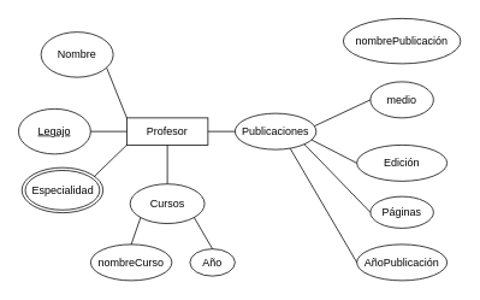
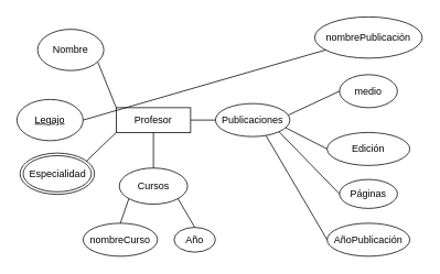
  <mxCell id="0" />
  <mxCell id="1" parent="0" />
  <mxCell id="2" value="Profesor" style="rounded=0;whiteSpace=wrap;html=1;labelBackgroundColor=none;" vertex="1" parent="1"><mxGeometry x="140" y="130" width="90" height="30" as="geometry" /></mxCell>
  <mxCell id="3" value="" style="group;rounded=0;labelBackgroundColor=none;" vertex="1" connectable="0" parent="1"><mxGeometry x="35" y="185" width="90" height="50" as="geometry" /></mxCell>
  <mxCell id="4" value="" style="group" vertex="1" connectable="0" parent="3"><mxGeometry x="-11.25" width="90" height="50.0" as="geometry" /></mxCell>
  <mxCell id="5" value="" style="ellipse;whiteSpace=wrap;html=1;rounded=0;labelBackgroundColor=none;" vertex="1" parent="4"><mxGeometry width="90" height="50.0" as="geometry" /></mxCell>
  <mxCell id="6" value="Especialidad" style="ellipse;whiteSpace=wrap;html=1;rounded=0;labelBackgroundColor=none;" vertex="1" parent="4"><mxGeometry x="3.75" y="3.125" width="82.5" height="43.75" as="geometry" /></mxCell>
  <mxCell id="7" value="Nombre" style="ellipse;whiteSpace=wrap;html=1;rounded=0;labelBackgroundColor=none;" vertex="1" parent="1"><mxGeometry x="45" y="35" width="80" height="50" as="geometry" /></mxCell>
  <mxCell id="8" value="Publicaciones" style="ellipse;whiteSpace=wrap;html=1;rounded=0;labelBackgroundColor=none;" vertex="1" parent="1"><mxGeometry x="260" y="125" width="90" height="40" as="geometry" /></mxCell>
  <mxCell id="9" value="nombrePublicación" style="ellipse;whiteSpace=wrap;html=1;rounded=0;labelBackgroundColor=none;" vertex="1" parent="1"><mxGeometry x="380" y="20" width="130" height="50" as="geometry" /></mxCell>
  <mxCell id="10" value="" style="endArrow=none;html=1;rounded=0;entryX=0;entryY=0.5;entryDx=0;entryDy=0;exitX=1;exitY=0.5;exitDx=0;exitDy=0;labelBackgroundColor=none;fontColor=default;" edge="1" parent="1" source="2" target="8"><mxGeometry width="50" height="50" relative="1" as="geometry"><mxPoint x="359" y="172" as="sourcePoint" /><mxPoint x="410" y="125" as="targetPoint" /></mxGeometry></mxCell>
  <mxCell id="11" value="" style="endArrow=none;html=1;rounded=0;exitX=0;exitY=1;exitDx=0;exitDy=0;labelBackgroundColor=none;fontColor=default;entryX=0.892;entryY=0.195;entryDx=0;entryDy=0;entryPerimeter=0;" edge="1" parent="1" source="2" target="5"><mxGeometry width="50" height="50" relative="1" as="geometry"><mxPoint x="369" y="182" as="sourcePoint" /><mxPoint x="100" y="190" as="targetPoint" /></mxGeometry></mxCell>
  <mxCell id="12" value="" style="endArrow=none;html=1;rounded=0;entryX=0;entryY=0;entryDx=0;entryDy=0;labelBackgroundColor=none;fontColor=default;exitX=0.911;exitY=0.799;exitDx=0;exitDy=0;exitPerimeter=0;" edge="1" parent="1" source="7" target="2"><mxGeometry width="50" height="50" relative="1" as="geometry"><mxPoint x="100" y="60" as="sourcePoint" /><mxPoint x="195" y="140" as="targetPoint" /></mxGeometry></mxCell>
  <mxCell id="13" value="&lt;u&gt;Legajo&lt;/u&gt;" style="ellipse;whiteSpace=wrap;html=1;rounded=0;labelBackgroundColor=none;" vertex="1" parent="1"><mxGeometry x="20" y="120" width="80" height="50" as="geometry" /></mxCell>
- <mxCell id="14" value="" style="endArrow=none;html=1;rounded=0;entryX=0;entryY=0.5;entryDx=0;entryDy=0;exitX=1;exitY=0.5;exitDx=0;exitDy=0;labelBackgroundColor=none;fontColor=default;" edge="1" parent="1" source="13" target="2"><mxGeometry width="50" height="50" relative="1" as="geometry"><mxPoint x="195" y="180" as="sourcePoint" /><mxPoint x="140" y="225" as="targetPoint" /></mxGeometry></mxCell>
+ <mxCell id="14" value="" style="endArrow=none;html=1;rounded=0;exitX=1;exitY=0.5;exitDx=0;exitDy=0;labelBackgroundColor=none;fontColor=default;" edge="1" parent="1" source="13" target="9"><mxGeometry width="50" height="50" relative="1" as="geometry"><mxPoint x="195" y="180" as="sourcePoint" /><mxPoint x="140" y="225" as="targetPoint" /></mxGeometry></mxCell>
  <mxCell id="15" value="nombreCurso" style="ellipse;whiteSpace=wrap;html=1;rounded=0;labelBackgroundColor=none;" vertex="1" parent="1"><mxGeometry x="100" y="270" width="90" height="40" as="geometry" /></mxCell>
  <mxCell id="16" value="Año" style="ellipse;whiteSpace=wrap;html=1;rounded=0;labelBackgroundColor=none;" vertex="1" parent="1"><mxGeometry x="210" y="275" width="50" height="30" as="geometry" /></mxCell>
  <mxCell id="17" value="" style="endArrow=none;html=1;rounded=0;exitX=0.5;exitY=1;exitDx=0;exitDy=0;labelBackgroundColor=none;fontColor=default;entryX=0.5;entryY=0;entryDx=0;entryDy=0;" edge="1" parent="1" source="2" target="19"><mxGeometry width="50" height="50" relative="1" as="geometry"><mxPoint x="156" y="170" as="sourcePoint" /><mxPoint x="120" y="205" as="targetPoint" /></mxGeometry></mxCell>
  <mxCell id="18" value="" style="group" vertex="1" connectable="0" parent="1"><mxGeometry x="140" y="200" width="90" height="50.0" as="geometry" /></mxCell>
  <mxCell id="19" value="Cursos" style="ellipse;whiteSpace=wrap;html=1;rounded=0;labelBackgroundColor=none;" vertex="1" parent="18"><mxGeometry x="3.75" y="3.125" width="82.5" height="43.75" as="geometry" /></mxCell>
  <mxCell id="20" value="" style="endArrow=none;html=1;rounded=0;exitX=0;exitY=1;exitDx=0;exitDy=0;labelBackgroundColor=none;fontColor=default;entryX=0.5;entryY=0;entryDx=0;entryDy=0;" edge="1" parent="1" source="19" target="15"><mxGeometry width="50" height="50" relative="1" as="geometry"><mxPoint x="180" y="180" as="sourcePoint" /><mxPoint x="180" y="223" as="targetPoint" /></mxGeometry></mxCell>
  <mxCell id="21" value="" style="endArrow=none;html=1;rounded=0;exitX=1;exitY=1;exitDx=0;exitDy=0;labelBackgroundColor=none;fontColor=default;entryX=0.5;entryY=0;entryDx=0;entryDy=0;" edge="1" parent="1" source="19" target="16"><mxGeometry width="50" height="50" relative="1" as="geometry"><mxPoint x="161" y="250" as="sourcePoint" /><mxPoint x="140" y="290" as="targetPoint" /></mxGeometry></mxCell>
  <mxCell id="22" value="me&lt;span style=&quot;color: rgba(0, 0, 0, 0); font-family: monospace; font-size: 0px; text-align: start; text-wrap-mode: nowrap;&quot;&gt;%3CmxGraphModel%3E%3Croot%3E%3CmxCell%20id%3D%220%22%2F%3E%3CmxCell%20id%3D%221%22%20parent%3D%220%22%2F%3E%3CmxCell%20id%3D%222%22%20value%3D%22nombrePublicaci%C3%B3n%22%20style%3D%22ellipse%3BwhiteSpace%3Dwrap%3Bhtml%3D1%3Brounded%3D0%3BlabelBackgroundColor%3Dnone%3B%22%20vertex%3D%221%22%20parent%3D%221%22%3E%3CmxGeometry%20x%3D%22530%22%20y%3D%22390%22%20width%3D%22130%22%20height%3D%2250%22%20as%3D%22geometry%22%2F%3E%3C%2FmxCell%3E%3C%2Froot%3E%3C%2FmxGraphModel%3E&lt;/span&gt;dio" style="ellipse;whiteSpace=wrap;html=1;rounded=0;labelBackgroundColor=none;" vertex="1" parent="1"><mxGeometry x="410" y="90" width="70" height="40" as="geometry" /></mxCell>
  <mxCell id="23" value="Edición" style="ellipse;whiteSpace=wrap;html=1;rounded=0;labelBackgroundColor=none;" vertex="1" parent="1"><mxGeometry x="395" y="160" width="100" height="40" as="geometry" /></mxCell>
  <mxCell id="24" value="Páginas" style="ellipse;whiteSpace=wrap;html=1;rounded=0;labelBackgroundColor=none;" vertex="1" parent="1"><mxGeometry x="410" y="217" width="70" height="35" as="geometry" /></mxCell>
  <mxCell id="25" value="AñoPublicación" style="ellipse;whiteSpace=wrap;html=1;rounded=0;labelBackgroundColor=none;" vertex="1" parent="1"><mxGeometry x="395" y="270" width="100" height="40" as="geometry" /></mxCell>
  <mxCell id="26" value="" style="endArrow=none;html=1;rounded=0;entryX=0;entryY=0.5;entryDx=0;entryDy=0;exitX=0.98;exitY=0.348;exitDx=0;exitDy=0;labelBackgroundColor=none;fontColor=default;exitPerimeter=0;" edge="1" parent="1" source="8" target="22"><mxGeometry width="50" height="50" relative="1" as="geometry"><mxPoint x="360" y="156" as="sourcePoint" /><mxPoint x="403" y="70" as="targetPoint" /></mxGeometry></mxCell>
  <mxCell id="27" value="" style="endArrow=none;html=1;rounded=0;entryX=0;entryY=0.5;entryDx=0;entryDy=0;labelBackgroundColor=none;fontColor=default;exitX=0.944;exitY=0.733;exitDx=0;exitDy=0;exitPerimeter=0;" edge="1" parent="1" source="8" target="23"><mxGeometry width="50" height="50" relative="1" as="geometry"><mxPoint x="345" y="154" as="sourcePoint" /><mxPoint x="440" y="120" as="targetPoint" /></mxGeometry></mxCell>
  <mxCell id="28" value="" style="endArrow=none;html=1;rounded=0;entryX=0;entryY=0.5;entryDx=0;entryDy=0;exitX=1;exitY=1;exitDx=0;exitDy=0;labelBackgroundColor=none;fontColor=default;" edge="1" parent="1" source="8" target="24"><mxGeometry width="50" height="50" relative="1" as="geometry"><mxPoint x="370" y="205" as="sourcePoint" /><mxPoint x="430" y="170" as="targetPoint" /></mxGeometry></mxCell>
  <mxCell id="29" value="" style="endArrow=none;html=1;rounded=0;entryX=0;entryY=0.5;entryDx=0;entryDy=0;labelBackgroundColor=none;fontColor=default;exitX=0.68;exitY=0.973;exitDx=0;exitDy=0;exitPerimeter=0;" edge="1" parent="1" source="8" target="25"><mxGeometry width="50" height="50" relative="1" as="geometry"><mxPoint x="321" y="163" as="sourcePoint" /><mxPoint x="440" y="210" as="targetPoint" /></mxGeometry></mxCell>
